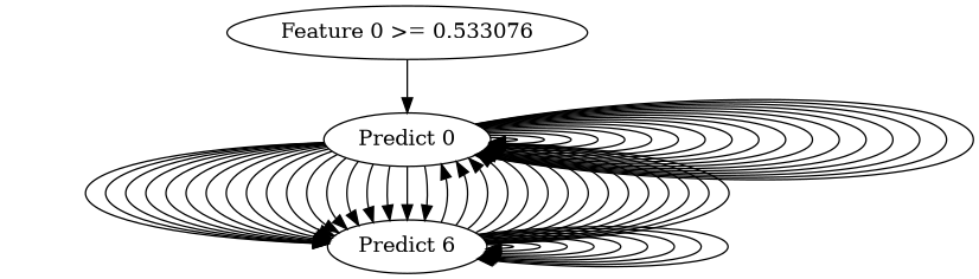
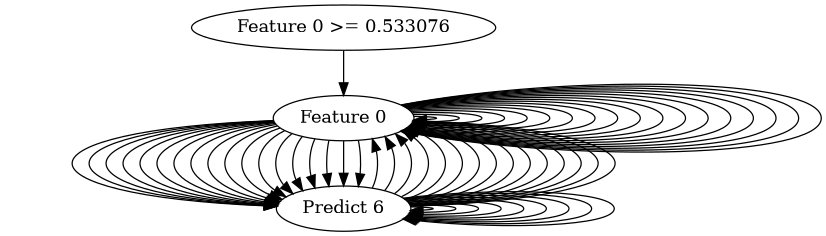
  digraph {
    n1 [label="Feature 0 >= 0.533076"]
-   n2 [label="Predict 0"]
+   n2 [label="Feature 0"]
    n3 [label="Predict 6"]
    n1 -> n2
    n2 -> n2
    n2 -> n2
    n2 -> n2
    n2 -> n2
    n2 -> n2
    n2 -> n2
    n2 -> n2
    n2 -> n2
    n2 -> n2
    n2 -> n2
    n2 -> n2
    n2 -> n2
    n2 -> n2
    n2 -> n2
    n2 -> n2
    n2 -> n2
    n2 -> n2
    n2 -> n2
    n2 -> n3
    n2 -> n3
    n2 -> n3
    n2 -> n3
    n2 -> n3
    n2 -> n3
    n2 -> n3
    n2 -> n3
    n2 -> n3
    n2 -> n3
    n2 -> n3
    n2 -> n3
    n2 -> n3
    n2 -> n3
    n2 -> n3
    n2 -> n3
    n2 -> n3
    n2 -> n3
    n3 -> n2
    n3 -> n2
    n3 -> n2
    n3 -> n2
    n3 -> n2
    n3 -> n2
    n3 -> n2
    n3 -> n2
    n3 -> n2
    n3 -> n2
    n3 -> n2
    n3 -> n2
    n3 -> n2
    n3 -> n2
    n3 -> n2
    n3 -> n3
    n3 -> n3
    n3 -> n3
    n3 -> n3
    n3 -> n3
    n3 -> n3
    n3 -> n3
    n3 -> n3
    n3 -> n3
  }
